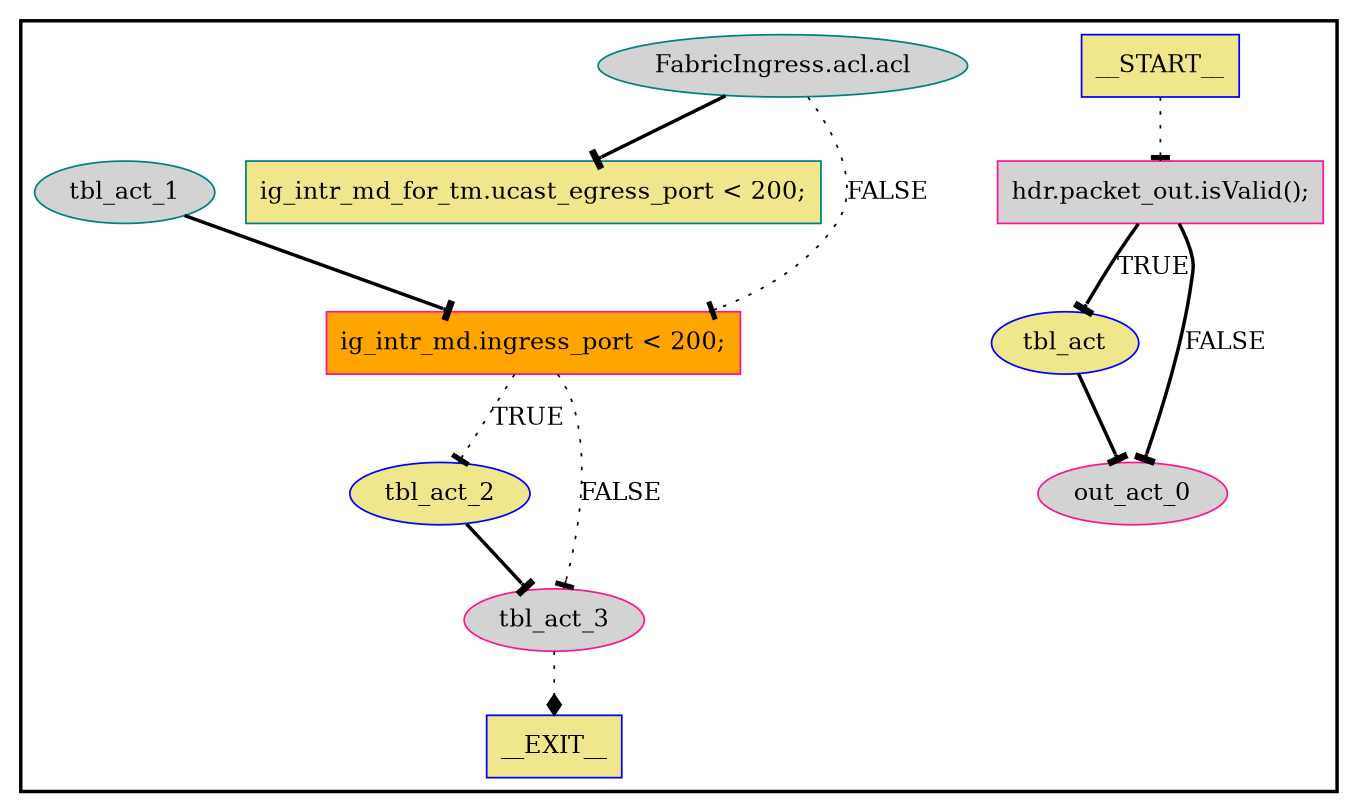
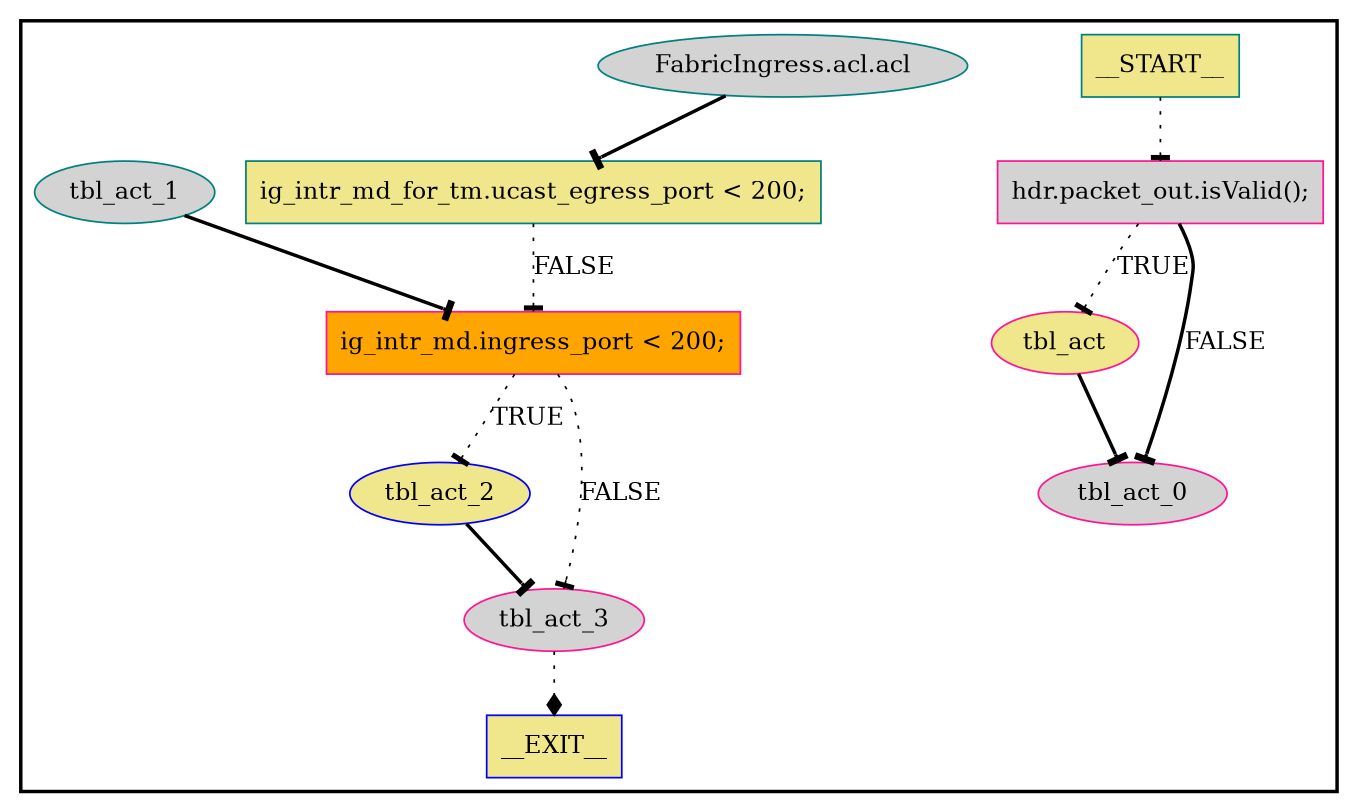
  digraph {
    node [color=blue fillcolor=khaki shape=ellipse style="solid,filled"]
    edge [arrowhead=tee style=dotted]
-   n1 [label=__START__ shape=rectangle]
+   n1 [color=teal label=__START__ shape=rectangle]
    n2 [color=deeppink fillcolor=lightgrey label="hdr.packet_out.isValid();" shape=rectangle]
    n3 [label=__EXIT__ shape=rectangle]
-   n4 [label=tbl_act]
-   n5 [color=deeppink fillcolor=lightgrey label=out_act_0]
+   n4 [color=deeppink label=tbl_act]
+   n5 [color=deeppink fillcolor=lightgrey label=tbl_act_0]
    n6 [color=teal fillcolor=lightgrey label="FabricIngress.acl.acl"]
    n7 [color=teal label="ig_intr_md_for_tm.ucast_egress_port < 200;" shape=rectangle]
    n8 [color=teal fillcolor=lightgrey label=tbl_act_1]
    n9 [color=deeppink fillcolor=orange label="ig_intr_md.ingress_port < 200;" shape=rectangle]
    n10 [label=tbl_act_2]
    n11 [color=deeppink fillcolor=lightgrey label=tbl_act_3]
    subgraph cluster_1 {
      labeljust=r
      style=bold
      n1
      n2
      n3
      n4
      n5
      n6
      n7
      n8
      n9
      n10
      n11
    }
    n1 -> n2
-   n2 -> n4 [label=TRUE style=bold]
+   n2 -> n4 [label=TRUE]
    n2 -> n5 [label=FALSE style=bold]
    n4 -> n5 [style=bold]
    n6 -> n7 [style=bold]
-   n6 -> n9 [label=FALSE]
+   n7 -> n9 [label=FALSE]
    n8 -> n9 [style=bold]
    n9 -> n10 [label=TRUE]
    n9 -> n11 [label=FALSE]
    n10 -> n11 [style=bold]
    n11 -> n3 [arrowhead=diamond]
  }
